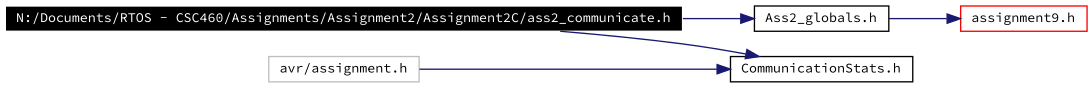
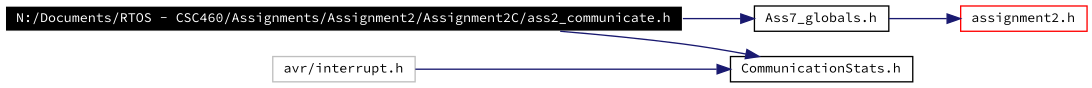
  digraph {
    fontname="Source Code Pro"
    rankdir=LR
    node [color=black fillcolor=white fontname="Source Code Pro" fontsize=10 shape=record style=filled]
    edge [color=midnightblue fontname="Source Code Pro" fontsize=10 labelfontname=Helvetica labelfontsize=10 style=solid]
    n1 [color=white fillcolor=black fontcolor=white height=0.2 label="N:/Documents/RTOS - CSC460/Assignments/Assignment2/Assignment2C/ass2_communicate.h" width=0.4]
-   n2 [height=0.2 label="Ass2_globals.h" width=0.4]
+   n2 [height=0.2 label="Ass7_globals.h" width=0.4]
    n3 [height=0.2 label="CommunicationStats.h" width=0.4]
-   n4 [color=red height=0.2 label="assignment9.h" width=0.4]
-   n5 [color=grey75 height=0.2 label="avr/assignment.h" width=0.4]
+   n4 [color=red height=0.2 label="assignment2.h" width=0.4]
+   n5 [color=grey75 height=0.2 label="avr/interrupt.h" width=0.4]
    n1 -> n2
    n1 -> n3
    n2 -> n4
    n5 -> n3
  }
